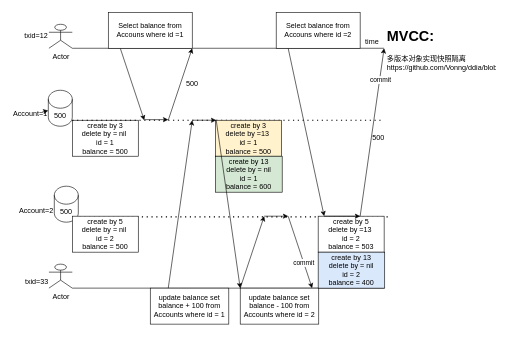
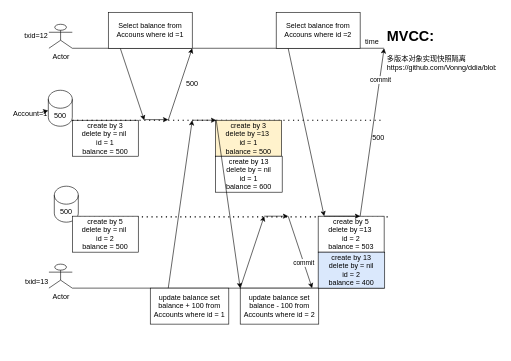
  <mxCell id="0" />
  <mxCell id="1" parent="0" />
  <mxCell id="2" value="txid=12" style="text;html=1;strokeColor=none;fillColor=none;align=center;verticalAlign=middle;whiteSpace=wrap;rounded=0;" parent="1" vertex="1"><mxGeometry x="40" y="50" width="40" height="20" as="geometry" /></mxCell>
  <mxCell id="3" value="" style="endArrow=classic;html=1;" parent="1" edge="1"><mxGeometry width="50" height="50" relative="1" as="geometry"><mxPoint x="200" y="80" as="sourcePoint" /><mxPoint x="240" y="200" as="targetPoint" /></mxGeometry></mxCell>
  <mxCell id="4" value="" style="endArrow=classic;html=1;" parent="1" edge="1"><mxGeometry width="50" height="50" relative="1" as="geometry"><mxPoint x="280" y="200" as="sourcePoint" /><mxPoint x="320" y="80" as="targetPoint" /></mxGeometry></mxCell>
  <mxCell id="5" value="" style="endArrow=classic;html=1;" parent="1" edge="1"><mxGeometry width="50" height="50" relative="1" as="geometry"><mxPoint x="480" y="80" as="sourcePoint" /><mxPoint x="540" y="360" as="targetPoint" /></mxGeometry></mxCell>
  <mxCell id="6" value="" style="group;container=1;" parent="1" vertex="1" connectable="0"><mxGeometry x="41" y="280" width="599" height="300" as="geometry" /></mxCell>
  <mxCell id="7" value="" style="group" parent="6" vertex="1" connectable="0"><mxGeometry y="160" width="599" height="140" as="geometry" /></mxCell>
  <mxCell id="8" value="Actor" style="shape=umlActor;verticalLabelPosition=bottom;verticalAlign=top;html=1;outlineConnect=0;" parent="7" vertex="1"><mxGeometry x="40" width="39" height="40" as="geometry" /></mxCell>
  <mxCell id="9" value="" style="endArrow=none;html=1;" parent="7" edge="1"><mxGeometry width="50" height="50" relative="1" as="geometry"><mxPoint x="79" y="40" as="sourcePoint" /><mxPoint x="599" y="40" as="targetPoint" /></mxGeometry></mxCell>
- <mxCell id="10" value="txid=33" style="text;html=1;strokeColor=none;fillColor=none;align=center;verticalAlign=middle;whiteSpace=wrap;rounded=0;" parent="7" vertex="1"><mxGeometry y="20" width="40" height="20" as="geometry" /></mxCell>
+ <mxCell id="10" value="txid=13" style="text;html=1;strokeColor=none;fillColor=none;align=center;verticalAlign=middle;whiteSpace=wrap;rounded=0;" parent="7" vertex="1"><mxGeometry y="20" width="40" height="20" as="geometry" /></mxCell>
  <mxCell id="11" value="&lt;span&gt;update balance set balance + 100 from Accounts where id = 1&lt;/span&gt;" style="rounded=0;whiteSpace=wrap;html=1;" parent="7" vertex="1"><mxGeometry x="209" y="40" width="131" height="60" as="geometry" /></mxCell>
  <mxCell id="12" value="&lt;span&gt;update balance set balance - 100 from Accounts where id = 2&lt;/span&gt;" style="rounded=0;whiteSpace=wrap;html=1;" parent="7" vertex="1"><mxGeometry x="359" y="40" width="131" height="60" as="geometry" /></mxCell>
  <mxCell id="13" value="" style="group;container=1;" parent="1" vertex="1" connectable="0"><mxGeometry x="20" y="310" width="620" height="150" as="geometry" /></mxCell>
  <mxCell id="14" value="" style="group" parent="13" vertex="1" connectable="0"><mxGeometry x="20" width="610" height="130" as="geometry" /></mxCell>
  <mxCell id="15" value="500" style="shape=cylinder3;whiteSpace=wrap;html=1;boundedLbl=1;backgroundOutline=1;size=15;" parent="14" vertex="1"><mxGeometry x="50" width="40" height="60" as="geometry" /></mxCell>
  <mxCell id="16" value="" style="endArrow=none;dashed=1;html=1;dashPattern=1 3;strokeWidth=2;startArrow=none;" parent="14" edge="1"><mxGeometry width="50" height="50" relative="1" as="geometry"><mxPoint x="92" y="51" as="sourcePoint" /><mxPoint x="610" y="51" as="targetPoint" /></mxGeometry></mxCell>
- <mxCell id="17" value="Account=2" style="text;html=1;strokeColor=none;fillColor=none;align=center;verticalAlign=middle;whiteSpace=wrap;rounded=0;" parent="14" vertex="1"><mxGeometry y="31" width="40" height="20" as="geometry" /></mxCell>
  <mxCell id="18" value="" style="group" parent="14" vertex="1" connectable="0"><mxGeometry x="490" y="50" width="111" height="120" as="geometry" /></mxCell>
  <mxCell id="19" value="&lt;span&gt;create by 5&lt;/span&gt;&lt;br&gt;&lt;span&gt;delete by =13&amp;nbsp;&lt;/span&gt;&lt;br&gt;&lt;span&gt;id = 2&lt;br&gt;&lt;/span&gt;&lt;span&gt;balance = 503&lt;/span&gt;" style="rounded=0;whiteSpace=wrap;html=1;" parent="18" vertex="1"><mxGeometry width="110" height="60" as="geometry" /></mxCell>
  <mxCell id="20" value="create by 13&lt;br&gt;delete by = nil&lt;br&gt;id = 2&lt;br&gt;balance = 400" style="rounded=0;whiteSpace=wrap;html=1;fillColor=#dae8fc;" parent="18" vertex="1"><mxGeometry y="60" width="111" height="60" as="geometry" /></mxCell>
  <mxCell id="21" value="create by 5&lt;br&gt;delete by = nil&amp;nbsp;&lt;br&gt;id = 2&lt;br&gt;balance = 500" style="rounded=0;whiteSpace=wrap;html=1;" parent="13" vertex="1"><mxGeometry x="100" y="50" width="110" height="60" as="geometry" /></mxCell>
  <mxCell id="22" value="" style="endArrow=classic;html=1;" parent="13" edge="1"><mxGeometry width="50" height="50" relative="1" as="geometry"><mxPoint x="420" y="50" as="sourcePoint" /><mxPoint x="460" y="50" as="targetPoint" /></mxGeometry></mxCell>
  <mxCell id="23" value="" style="group;container=1;" parent="1" vertex="1" connectable="0"><mxGeometry x="30" y="150" width="610" height="170" as="geometry" /></mxCell>
  <mxCell id="24" value="" style="endArrow=classic;html=1;" parent="23" edge="1"><mxGeometry width="50" height="50" relative="1" as="geometry"><mxPoint x="210" y="49" as="sourcePoint" /><mxPoint x="250" y="49" as="targetPoint" /></mxGeometry></mxCell>
  <mxCell id="25" value="" style="endArrow=classic;html=1;" parent="23" edge="1"><mxGeometry width="50" height="50" relative="1" as="geometry"><mxPoint x="290" y="50" as="sourcePoint" /><mxPoint x="330" y="50" as="targetPoint" /></mxGeometry></mxCell>
  <mxCell id="26" value="&lt;span&gt;create by 3&lt;/span&gt;&lt;br&gt;&lt;span&gt;delete by = nil&amp;nbsp;&lt;/span&gt;&lt;br&gt;&lt;span&gt;id = 1&lt;/span&gt;&lt;br&gt;&lt;span&gt;balance = 500&lt;/span&gt;" style="rounded=0;whiteSpace=wrap;html=1;" parent="23" vertex="1"><mxGeometry x="90" y="50" width="110" height="60" as="geometry" /></mxCell>
  <mxCell id="27" value="" style="group" parent="23" vertex="1" connectable="0"><mxGeometry width="610" height="60" as="geometry" /></mxCell>
  <mxCell id="28" value="500" style="shape=cylinder3;whiteSpace=wrap;html=1;boundedLbl=1;backgroundOutline=1;size=15;" parent="27" vertex="1"><mxGeometry x="50" width="40" height="60" as="geometry" /></mxCell>
  <mxCell id="29" value="" style="endArrow=none;dashed=1;html=1;dashPattern=1 3;strokeWidth=2;" parent="27" edge="1"><mxGeometry width="50" height="50" relative="1" as="geometry"><mxPoint x="90" y="50" as="sourcePoint" /><mxPoint x="610" y="50" as="targetPoint" /></mxGeometry></mxCell>
  <mxCell id="30" value="Account=1" style="text;html=1;strokeColor=none;fillColor=none;align=center;verticalAlign=middle;whiteSpace=wrap;rounded=0;" parent="27" vertex="1"><mxGeometry y="30" width="40" height="20" as="geometry" /></mxCell>
  <mxCell id="31" value="" style="edgeStyle=none;html=1;" parent="27" source="30" target="28" edge="1"><mxGeometry relative="1" as="geometry" /></mxCell>
  <mxCell id="32" value="" style="group" parent="23" vertex="1" connectable="0"><mxGeometry x="329" y="50" width="111" height="120" as="geometry" /></mxCell>
  <mxCell id="33" value="&lt;span&gt;create by 3&lt;/span&gt;&lt;br&gt;&lt;span&gt;delete by =13&amp;nbsp;&lt;/span&gt;&lt;br&gt;&lt;span&gt;id = 1&lt;/span&gt;&lt;br&gt;&lt;span&gt;balance = 500&lt;/span&gt;" style="rounded=0;whiteSpace=wrap;html=1;fillColor=#fff2cc;" parent="32" vertex="1"><mxGeometry width="110" height="60" as="geometry" /></mxCell>
- <mxCell id="34" value="create by 13&lt;br&gt;delete by = nil&lt;br&gt;id = 1&lt;br&gt;balance = 600" style="rounded=0;whiteSpace=wrap;html=1;fillColor=#d5e8d4;" parent="32" vertex="1"><mxGeometry y="60" width="111" height="60" as="geometry" /></mxCell>
+ <mxCell id="34" value="create by 13&lt;br&gt;delete by = nil&lt;br&gt;id = 1&lt;br&gt;balance = 600" style="rounded=0;whiteSpace=wrap;html=1;" parent="32" vertex="1"><mxGeometry y="60" width="111" height="60" as="geometry" /></mxCell>
  <mxCell id="35" value="" style="endArrow=classic;html=1;" parent="23" edge="1"><mxGeometry width="50" height="50" relative="1" as="geometry"><mxPoint x="510" y="210" as="sourcePoint" /><mxPoint x="570" y="210" as="targetPoint" /></mxGeometry></mxCell>
  <mxCell id="36" value="" style="group" parent="1" vertex="1" connectable="0"><mxGeometry x="81" y="40" width="559" height="40" as="geometry" /></mxCell>
  <mxCell id="37" value="" style="endArrow=none;html=1;" parent="36" edge="1"><mxGeometry width="50" height="50" relative="1" as="geometry"><mxPoint x="39" y="40" as="sourcePoint" /><mxPoint x="559" y="40" as="targetPoint" /></mxGeometry></mxCell>
  <mxCell id="38" value="Actor" style="shape=umlActor;verticalLabelPosition=bottom;verticalAlign=top;html=1;outlineConnect=0;" parent="36" vertex="1"><mxGeometry width="39" height="40" as="geometry" /></mxCell>
  <mxCell id="39" value="time" style="text;html=1;strokeColor=none;fillColor=none;align=center;verticalAlign=middle;whiteSpace=wrap;rounded=0;" parent="36" vertex="1"><mxGeometry x="519" y="20" width="40" height="20" as="geometry" /></mxCell>
  <mxCell id="40" value="Select balance from Accouns where id =1" style="rounded=0;whiteSpace=wrap;html=1;" parent="36" vertex="1"><mxGeometry x="99" y="-20" width="140" height="60" as="geometry" /></mxCell>
  <mxCell id="41" value="Select balance from Accouns where id =2" style="rounded=0;whiteSpace=wrap;html=1;" parent="36" vertex="1"><mxGeometry x="379" y="-20" width="140" height="60" as="geometry" /></mxCell>
  <mxCell id="42" value="" style="endArrow=classic;html=1;" parent="1" edge="1"><mxGeometry width="50" height="50" relative="1" as="geometry"><mxPoint x="280" y="480" as="sourcePoint" /><mxPoint x="320" y="200" as="targetPoint" /></mxGeometry></mxCell>
  <mxCell id="43" value="" style="endArrow=classic;html=1;" parent="1" edge="1"><mxGeometry width="50" height="50" relative="1" as="geometry"><mxPoint x="360" y="200" as="sourcePoint" /><mxPoint x="400" y="480" as="targetPoint" /></mxGeometry></mxCell>
  <mxCell id="44" value="500" style="text;html=1;strokeColor=none;fillColor=none;align=center;verticalAlign=middle;whiteSpace=wrap;rounded=0;" parent="1" vertex="1"><mxGeometry x="300" y="130" width="40" height="20" as="geometry" /></mxCell>
  <mxCell id="45" value="" style="endArrow=classic;html=1;" parent="1" edge="1"><mxGeometry width="50" height="50" relative="1" as="geometry"><mxPoint x="400" y="480" as="sourcePoint" /><mxPoint x="440" y="360" as="targetPoint" /></mxGeometry></mxCell>
  <mxCell id="46" value="" style="endArrow=classic;html=1;" parent="1" edge="1"><mxGeometry width="50" height="50" relative="1" as="geometry"><mxPoint x="480" y="360" as="sourcePoint" /><mxPoint x="520" y="480" as="targetPoint" /></mxGeometry></mxCell>
  <mxCell id="47" value="commit" style="edgeLabel;html=1;align=center;verticalAlign=middle;resizable=0;points=[];" parent="46" vertex="1" connectable="0"><mxGeometry x="0.29" relative="1" as="geometry"><mxPoint as="offset" /></mxGeometry></mxCell>
  <mxCell id="48" value="" style="endArrow=classic;html=1;entryX=1;entryY=1;entryDx=0;entryDy=0;" parent="1" target="39" edge="1"><mxGeometry width="50" height="50" relative="1" as="geometry"><mxPoint x="600" y="360" as="sourcePoint" /><mxPoint x="590" y="150" as="targetPoint" /></mxGeometry></mxCell>
  <mxCell id="49" value="commit" style="edgeLabel;html=1;align=center;verticalAlign=middle;resizable=0;points=[];" parent="48" vertex="1" connectable="0"><mxGeometry x="0.628" y="-1" relative="1" as="geometry"><mxPoint as="offset" /></mxGeometry></mxCell>
  <mxCell id="50" value="500" style="text;html=1;align=center;verticalAlign=middle;resizable=0;points=[];autosize=1;strokeColor=none;" parent="1" vertex="1"><mxGeometry x="610" y="220" width="40" height="20" as="geometry" /></mxCell>
  <mxCell id="51" value="&lt;h1&gt;MVCC:&amp;nbsp;&amp;nbsp;&lt;/h1&gt;&lt;div&gt;多版本对象实现快照隔离&lt;/div&gt;&lt;div&gt;https://github.com/Vonng/ddia/blob/master/ch7.md&lt;br&gt;&lt;/div&gt;" style="text;html=1;strokeColor=none;fillColor=none;spacing=5;spacingTop=-20;whiteSpace=wrap;overflow=hidden;rounded=0;" parent="1" vertex="1"><mxGeometry x="640" y="40" width="190" height="90" as="geometry" /></mxCell>
